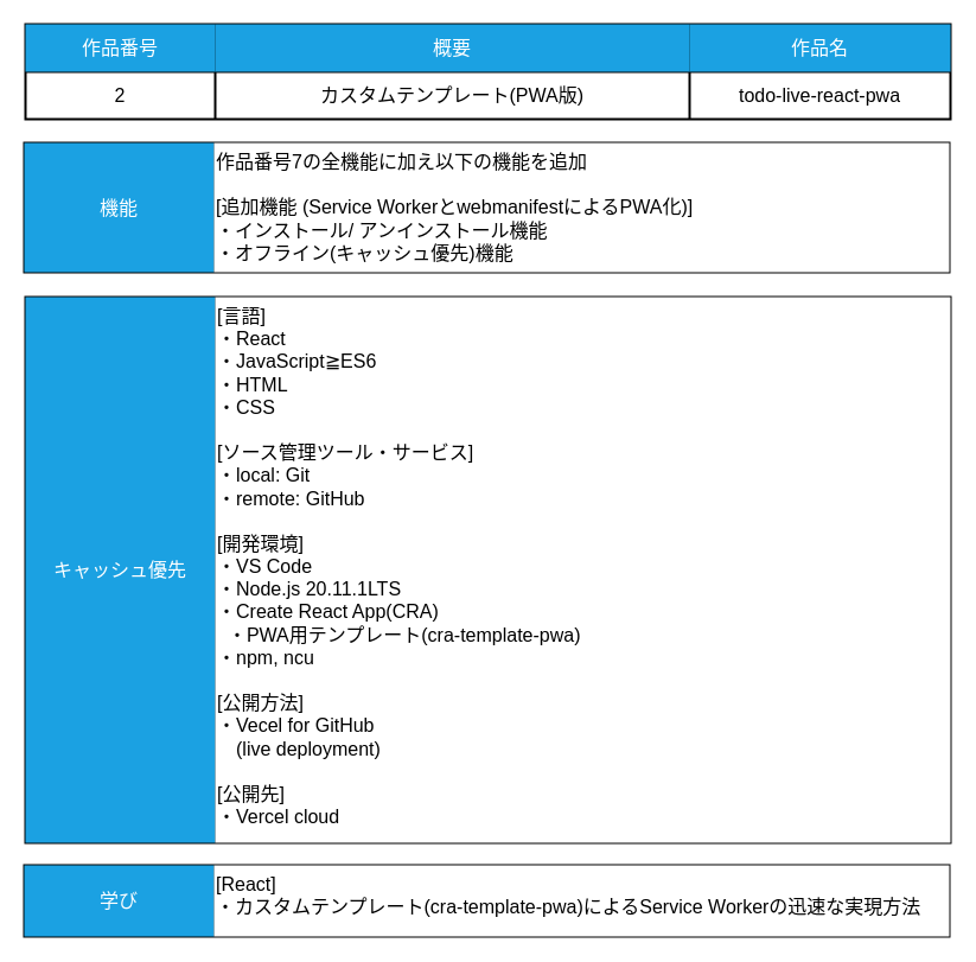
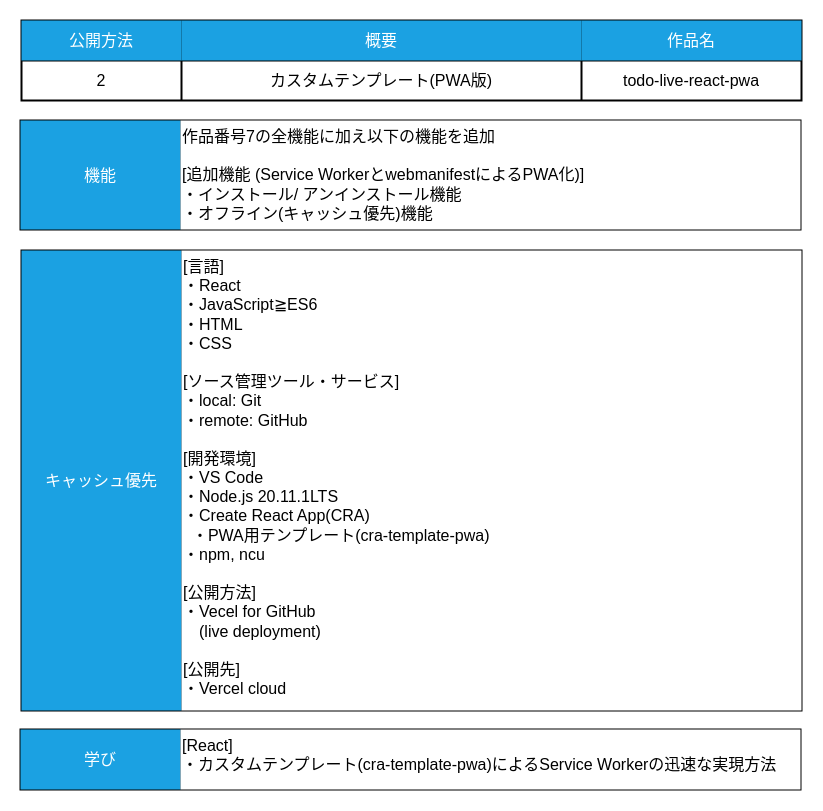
  <mxCell id="0" />
  <mxCell id="1" parent="0" />
  <mxCell id="2" value="" style="shape=table;startSize=0;container=1;collapsible=0;childLayout=tableLayout;strokeWidth=2;strokeColor=default;fontSize=16;perimeterSpacing=2;" parent="1" vertex="1"><mxGeometry x="21" y="20" width="780" height="80" as="geometry" /></mxCell>
  <mxCell id="3" value="" style="shape=tableRow;horizontal=0;startSize=0;swimlaneHead=0;swimlaneBody=0;top=0;left=0;bottom=0;right=0;collapsible=0;dropTarget=0;fillColor=none;points=[[0,0.5],[1,0.5]];portConstraint=eastwest;strokeWidth=2;fontSize=16;perimeterSpacing=2;" parent="2" vertex="1"><mxGeometry width="780" height="40" as="geometry" /></mxCell>
- <mxCell id="4" value="作品番号" style="shape=partialRectangle;html=1;whiteSpace=wrap;connectable=0;overflow=hidden;fillColor=#1ba1e2;top=0;left=0;bottom=0;right=0;pointerEvents=1;fontColor=#ffffff;strokeColor=#006EAF;strokeWidth=2;fontSize=16;perimeterSpacing=2;" parent="3" vertex="1"><mxGeometry width="160" height="40" as="geometry"><mxRectangle width="160" height="40" as="alternateBounds" /></mxGeometry></mxCell>
+ <mxCell id="4" value="公開方法" style="shape=partialRectangle;html=1;whiteSpace=wrap;connectable=0;overflow=hidden;fillColor=#1ba1e2;top=0;left=0;bottom=0;right=0;pointerEvents=1;fontColor=#ffffff;strokeColor=#006EAF;strokeWidth=2;fontSize=16;perimeterSpacing=2;" parent="3" vertex="1"><mxGeometry width="160" height="40" as="geometry"><mxRectangle width="160" height="40" as="alternateBounds" /></mxGeometry></mxCell>
  <mxCell id="5" value="概要" style="shape=partialRectangle;html=1;whiteSpace=wrap;connectable=0;overflow=hidden;fillColor=#1ba1e2;top=0;left=0;bottom=0;right=0;pointerEvents=1;fontColor=#ffffff;strokeColor=#006EAF;strokeWidth=2;fontSize=16;perimeterSpacing=2;" parent="3" vertex="1"><mxGeometry x="160" width="400" height="40" as="geometry"><mxRectangle width="400" height="40" as="alternateBounds" /></mxGeometry></mxCell>
  <mxCell id="6" value="作品名" style="shape=partialRectangle;html=1;whiteSpace=wrap;connectable=0;overflow=hidden;fillColor=#1ba1e2;top=0;left=0;bottom=0;right=0;pointerEvents=1;fontColor=#ffffff;strokeColor=none;strokeWidth=2;fontSize=16;perimeterSpacing=2;" parent="3" vertex="1"><mxGeometry x="560" width="220" height="40" as="geometry"><mxRectangle width="220" height="40" as="alternateBounds" /></mxGeometry></mxCell>
  <mxCell id="7" value="" style="shape=tableRow;horizontal=0;startSize=0;swimlaneHead=0;swimlaneBody=0;top=0;left=0;bottom=0;right=0;collapsible=0;dropTarget=0;fillColor=none;points=[[0,0.5],[1,0.5]];portConstraint=eastwest;strokeWidth=2;fontSize=16;perimeterSpacing=2;" parent="2" vertex="1"><mxGeometry y="40" width="780" height="40" as="geometry" /></mxCell>
  <mxCell id="8" value="2" style="shape=partialRectangle;html=1;whiteSpace=wrap;connectable=0;overflow=hidden;fillColor=none;top=0;left=0;bottom=0;right=0;pointerEvents=1;strokeWidth=2;fontSize=16;perimeterSpacing=2;" parent="7" vertex="1"><mxGeometry width="160" height="40" as="geometry"><mxRectangle width="160" height="40" as="alternateBounds" /></mxGeometry></mxCell>
  <mxCell id="9" value="カスタムテンプレート(PWA版)" style="shape=partialRectangle;html=1;whiteSpace=wrap;connectable=0;overflow=hidden;fillColor=none;top=0;left=0;bottom=0;right=0;pointerEvents=1;strokeWidth=2;fontSize=16;perimeterSpacing=2;" parent="7" vertex="1"><mxGeometry x="160" width="400" height="40" as="geometry"><mxRectangle width="400" height="40" as="alternateBounds" /></mxGeometry></mxCell>
  <mxCell id="10" value="todo-live-react-pwa" style="shape=partialRectangle;html=1;whiteSpace=wrap;connectable=0;overflow=hidden;fillColor=none;top=0;left=0;bottom=0;right=0;pointerEvents=1;strokeWidth=2;fontSize=16;perimeterSpacing=2;" parent="7" vertex="1"><mxGeometry x="560" width="220" height="40" as="geometry"><mxRectangle width="220" height="40" as="alternateBounds" /></mxGeometry></mxCell>
  <mxCell id="11" value="" style="shape=table;startSize=0;container=1;collapsible=0;childLayout=tableLayout;strokeWidth=2;strokeColor=#000000;fillColor=#1ba1e2;fontColor=#ffffff;swimlaneLine=1;rounded=0;fontSize=16;verticalAlign=top;perimeterSpacing=2;" parent="1" vertex="1"><mxGeometry x="20" y="120" width="780" height="109" as="geometry" /></mxCell>
  <mxCell id="12" value="" style="shape=tableRow;horizontal=0;startSize=0;swimlaneHead=0;swimlaneBody=0;top=0;left=0;bottom=0;right=0;collapsible=0;dropTarget=0;fillColor=none;points=[[0,0.5],[1,0.5]];portConstraint=eastwest;verticalAlign=top;strokeWidth=2;fontSize=16;perimeterSpacing=2;" parent="11" vertex="1"><mxGeometry width="780" height="109" as="geometry" /></mxCell>
  <mxCell id="13" value="機能" style="shape=partialRectangle;html=1;whiteSpace=wrap;connectable=0;overflow=hidden;fillColor=#1ba1e2;top=0;left=0;bottom=0;right=0;pointerEvents=1;fontColor=#ffffff;strokeColor=#000000;strokeWidth=2;fontSize=16;perimeterSpacing=2;" parent="12" vertex="1"><mxGeometry width="160" height="109" as="geometry"><mxRectangle width="160" height="109" as="alternateBounds" /></mxGeometry></mxCell>
  <mxCell id="14" value="&lt;div style=&quot;font-size: 16px;&quot;&gt;&lt;div style=&quot;border-color: var(--border-color);&quot;&gt;作品番号7の全機能に加え以下の機能を追加&lt;/div&gt;&lt;div style=&quot;border-color: var(--border-color);&quot;&gt;&lt;br&gt;&lt;/div&gt;&lt;div style=&quot;border-color: var(--border-color);&quot;&gt;[追加機能 (Service WorkerとwebmanifestによるPWA化)]&lt;br&gt;&lt;/div&gt;&lt;div style=&quot;border-color: var(--border-color);&quot;&gt;・インストール/ アンインストール機能&lt;/div&gt;&lt;div style=&quot;border-color: var(--border-color);&quot;&gt;・オフライン(キャッシュ優先)機能&lt;/div&gt;&lt;div style=&quot;border-color: var(--border-color);&quot;&gt;&lt;br style=&quot;border-color: var(--border-color);&quot;&gt;&lt;/div&gt;&lt;/div&gt;" style="shape=partialRectangle;html=1;whiteSpace=wrap;connectable=0;overflow=hidden;fillColor=default;top=0;left=0;bottom=0;right=0;pointerEvents=1;align=left;verticalAlign=top;strokeWidth=2;fontSize=16;labelPosition=center;verticalLabelPosition=middle;perimeterSpacing=2;" parent="12" vertex="1"><mxGeometry x="160" width="620" height="109" as="geometry"><mxRectangle width="620" height="109" as="alternateBounds" /></mxGeometry></mxCell>
  <mxCell id="15" value="" style="shape=table;startSize=0;container=1;collapsible=0;childLayout=tableLayout;strokeWidth=2;strokeColor=#000000;fillColor=#1ba1e2;fontColor=#ffffff;verticalAlign=top;fontSize=16;perimeterSpacing=2;" parent="1" vertex="1"><mxGeometry x="21" y="250" width="780" height="460" as="geometry" /></mxCell>
  <mxCell id="16" value="" style="shape=tableRow;horizontal=0;startSize=0;swimlaneHead=0;swimlaneBody=0;top=0;left=0;bottom=0;right=0;collapsible=0;dropTarget=0;fillColor=none;points=[[0,0.5],[1,0.5]];portConstraint=eastwest;strokeWidth=2;fontSize=16;perimeterSpacing=2;" parent="15" vertex="1"><mxGeometry width="780" height="460" as="geometry" /></mxCell>
  <mxCell id="17" value="キャッシュ優先" style="shape=partialRectangle;html=1;whiteSpace=wrap;connectable=0;overflow=hidden;fillColor=#1ba1e2;top=0;left=0;bottom=0;right=0;pointerEvents=1;fontColor=#ffffff;strokeColor=#000000;strokeWidth=2;fontSize=16;perimeterSpacing=2;" parent="16" vertex="1"><mxGeometry width="160" height="460" as="geometry"><mxRectangle width="160" height="460" as="alternateBounds" /></mxGeometry></mxCell>
  <mxCell id="18" value="&lt;div style=&quot;font-size: 16px;&quot;&gt;[言語]&lt;/div&gt;&lt;div style=&quot;font-size: 16px;&quot;&gt;&lt;span style=&quot;background-color: initial;&quot;&gt;・React&lt;/span&gt;&lt;br&gt;&lt;/div&gt;&lt;div style=&quot;font-size: 16px;&quot;&gt;・JavaScript≧ES6&lt;span style=&quot;background-color: initial;&quot;&gt;&lt;br&gt;&lt;/span&gt;&lt;/div&gt;&lt;div style=&quot;font-size: 16px;&quot;&gt;&lt;span style=&quot;background-color: initial;&quot;&gt;・HTML&lt;/span&gt;&lt;br&gt;&lt;/div&gt;&lt;div style=&quot;font-size: 16px;&quot;&gt;・CSS&lt;/div&gt;&lt;div style=&quot;font-size: 16px;&quot;&gt;&lt;br&gt;&lt;/div&gt;&lt;div style=&quot;font-size: 16px;&quot;&gt;&lt;span style=&quot;background-color: initial;&quot;&gt;[ソース管理ツール・サービス]&lt;/span&gt;&lt;br&gt;&lt;/div&gt;&lt;div style=&quot;&quot;&gt;&lt;div style=&quot;&quot;&gt;・local: G&lt;span style=&quot;background-color: initial;&quot;&gt;it&lt;/span&gt;&lt;/div&gt;&lt;div style=&quot;&quot;&gt;・remote:&amp;nbsp;&lt;span style=&quot;background-color: initial;&quot;&gt;GitHub&lt;/span&gt;&lt;/div&gt;&lt;/div&gt;&lt;div style=&quot;font-size: 16px;&quot;&gt;&lt;span style=&quot;background-color: initial;&quot;&gt;&lt;br&gt;&lt;/span&gt;&lt;/div&gt;&lt;div style=&quot;font-size: 16px;&quot;&gt;&lt;span style=&quot;background-color: initial;&quot;&gt;[開発環境]&lt;/span&gt;&lt;br&gt;&lt;/div&gt;&lt;div style=&quot;font-size: 16px;&quot;&gt;・VS Code&lt;/div&gt;&lt;div style=&quot;border-color: var(--border-color);&quot;&gt;・Node.js 20.11.1LTS&lt;/div&gt;&lt;div style=&quot;font-size: 16px;&quot;&gt;・Create React App(CRA&lt;span style=&quot;background-color: initial;&quot;&gt;)&lt;/span&gt;&lt;br&gt;&lt;/div&gt;&lt;div style=&quot;font-size: 16px;&quot;&gt;&lt;span style=&quot;background-color: initial;&quot;&gt;&amp;nbsp; ・PWA用テンプレート(cra-template-pwa)&amp;nbsp;&lt;/span&gt;&lt;/div&gt;&lt;div style=&quot;font-size: 16px;&quot;&gt;・npm, ncu&lt;/div&gt;&lt;div style=&quot;font-size: 16px;&quot;&gt;&lt;span style=&quot;background-color: initial;&quot;&gt;&lt;br&gt;&lt;/span&gt;&lt;/div&gt;&lt;div style=&quot;font-size: 16px;&quot;&gt;&lt;span style=&quot;background-color: initial;&quot;&gt;[公開方法]&lt;/span&gt;&lt;br&gt;&lt;/div&gt;&lt;div style=&quot;font-size: 16px;&quot;&gt;・Vecel for GitHub&lt;/div&gt;&lt;div style=&quot;font-size: 16px;&quot;&gt;　(live deployment)&lt;/div&gt;&lt;div style=&quot;font-size: 16px;&quot;&gt;&lt;span style=&quot;background-color: initial;&quot;&gt;&lt;br&gt;&lt;/span&gt;&lt;/div&gt;&lt;div style=&quot;font-size: 16px;&quot;&gt;&lt;span style=&quot;background-color: initial;&quot;&gt;[公開先]&lt;/span&gt;&lt;br&gt;&lt;/div&gt;&lt;div style=&quot;font-size: 16px;&quot;&gt;&lt;/div&gt;・Vercel cloud" style="shape=partialRectangle;html=1;whiteSpace=wrap;connectable=0;overflow=hidden;fillColor=default;top=0;left=0;bottom=0;right=0;pointerEvents=1;align=left;horizontal=1;verticalAlign=top;strokeWidth=2;strokeColor=#000000;fontSize=16;perimeterSpacing=2;" parent="16" vertex="1"><mxGeometry x="160" width="620" height="460" as="geometry"><mxRectangle width="620" height="460" as="alternateBounds" /></mxGeometry></mxCell>
  <mxCell id="19" value="" style="shape=table;startSize=0;container=1;collapsible=0;childLayout=tableLayout;strokeWidth=2;strokeColor=#000000;fillColor=#1ba1e2;fontColor=#ffffff;fontSize=16;perimeterSpacing=2;swimlaneFillColor=default;" parent="1" vertex="1"><mxGeometry x="20" y="729" width="780" height="60" as="geometry" /></mxCell>
  <mxCell id="20" style="shape=tableRow;horizontal=0;startSize=0;swimlaneHead=0;swimlaneBody=0;top=0;left=0;bottom=0;right=0;collapsible=0;dropTarget=0;fillColor=none;points=[[0,0.5],[1,0.5]];portConstraint=eastwest;strokeWidth=2;fontSize=16;perimeterSpacing=2;" parent="19" vertex="1"><mxGeometry width="780" height="60" as="geometry" /></mxCell>
  <mxCell id="21" value="学び" style="shape=partialRectangle;html=1;whiteSpace=wrap;connectable=0;overflow=hidden;fillColor=#1ba1e2;top=0;left=0;bottom=0;right=0;pointerEvents=1;align=center;fontColor=#ffffff;strokeColor=#006EAF;strokeWidth=2;fontSize=16;perimeterSpacing=2;" parent="20" vertex="1"><mxGeometry width="160" height="60" as="geometry"><mxRectangle width="160" height="60" as="alternateBounds" /></mxGeometry></mxCell>
  <mxCell id="22" value="&lt;div style=&quot;font-size: 16px;&quot;&gt;&lt;/div&gt;&lt;div style=&quot;&quot;&gt;&lt;span style=&quot;background-color: initial;&quot;&gt;[React]&lt;/span&gt;&lt;br&gt;&lt;/div&gt;&lt;div style=&quot;&quot;&gt;&lt;/div&gt;・カスタムテンプレート(cra-template-pwa)によるService Workerの迅速な実現方法" style="shape=partialRectangle;html=1;whiteSpace=wrap;connectable=0;overflow=hidden;fillColor=default;top=0;left=0;bottom=0;right=0;pointerEvents=1;align=left;strokeWidth=2;verticalAlign=top;fontSize=16;perimeterSpacing=2;" parent="20" vertex="1"><mxGeometry x="160" width="620" height="60" as="geometry"><mxRectangle width="620" height="60" as="alternateBounds" /></mxGeometry></mxCell>
